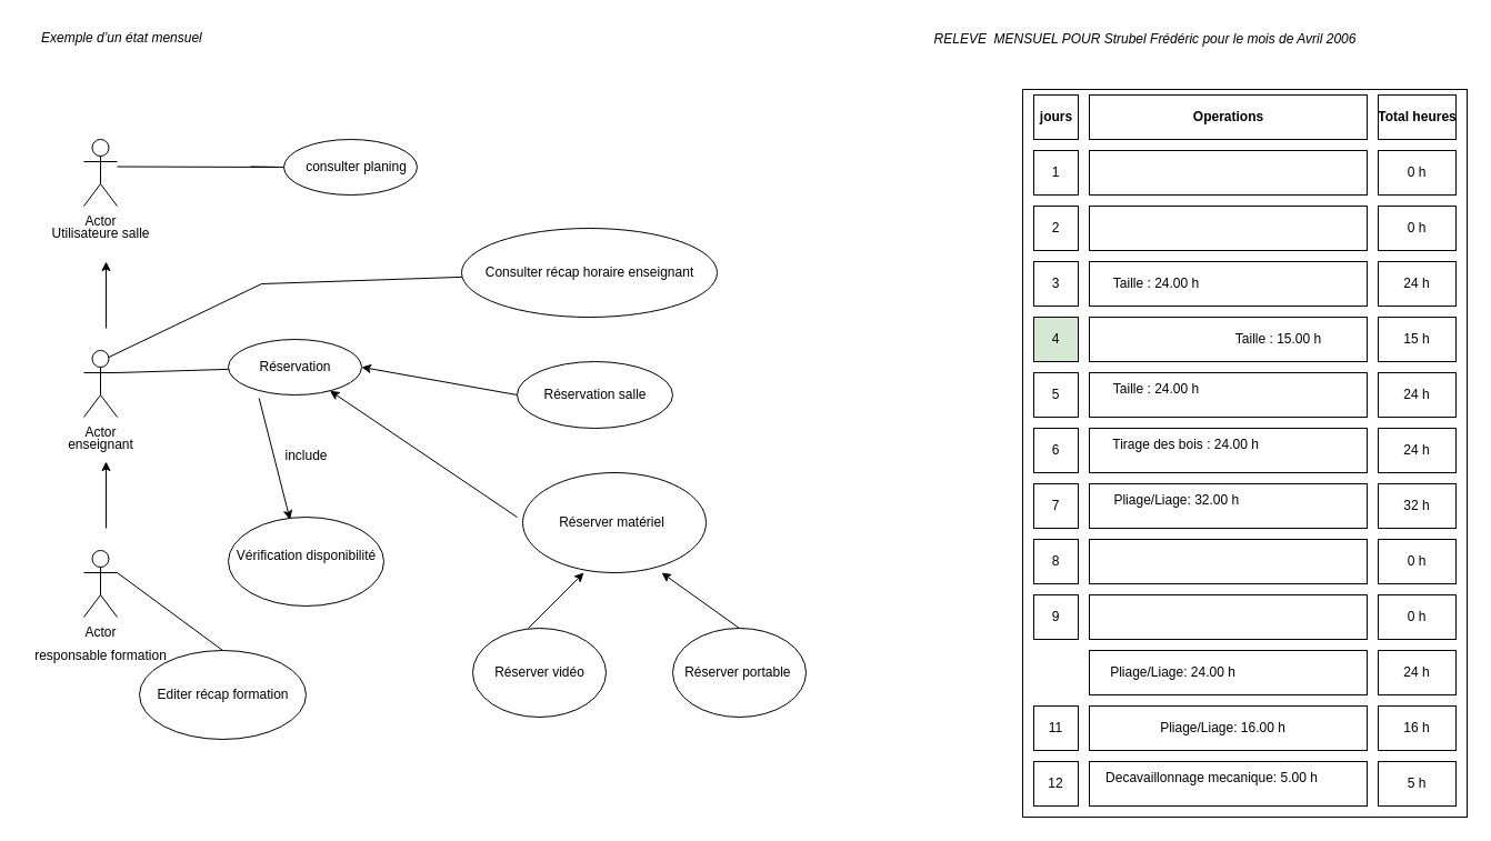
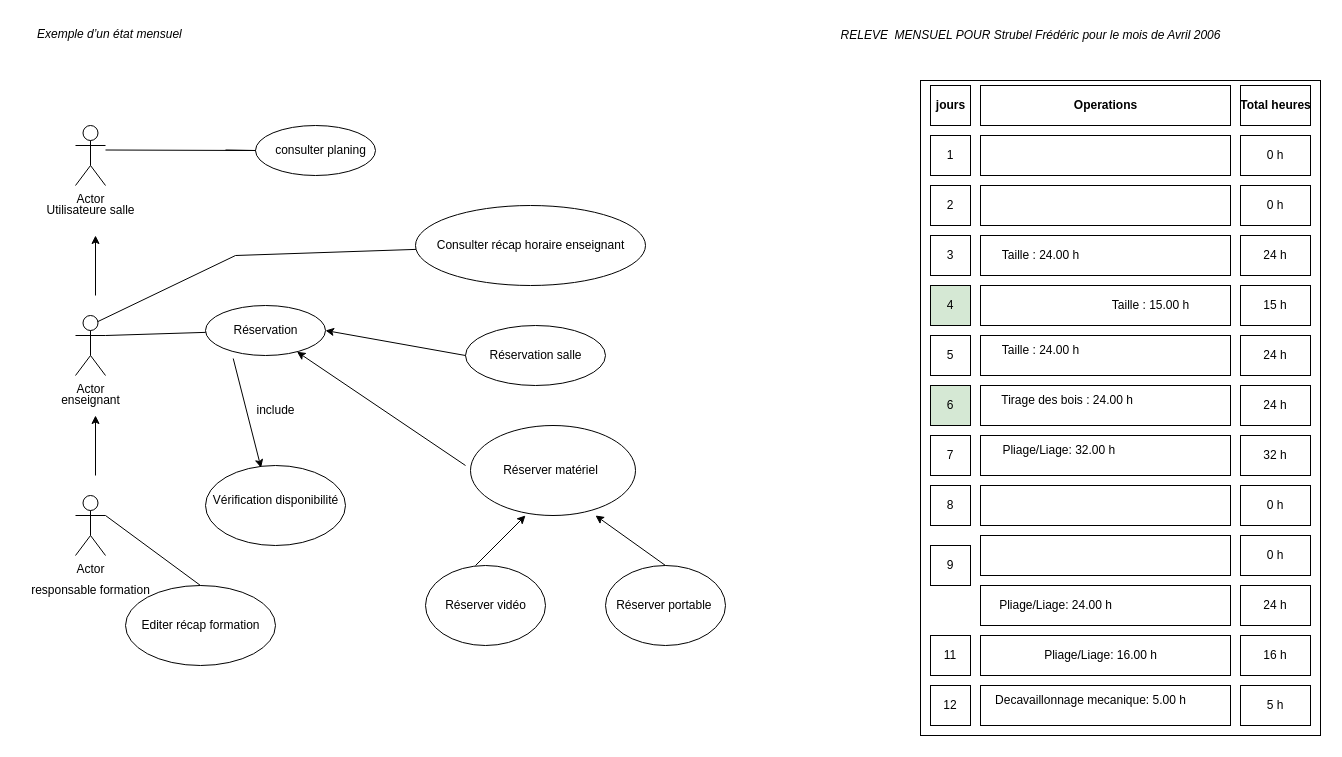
  <mxCell id="0" />
  <mxCell id="1" parent="0" />
  <mxCell id="2" value="" style="rounded=0;whiteSpace=wrap;html=1;shadow=0;" parent="1" vertex="1"><mxGeometry x="920" y="80" width="400" height="655" as="geometry" /></mxCell>
  <mxCell id="3" value="8" style="rounded=0;whiteSpace=wrap;html=1;" parent="1" vertex="1"><mxGeometry x="930" y="485" width="40" height="40" as="geometry" /></mxCell>
  <mxCell id="4" value="" style="rounded=0;whiteSpace=wrap;html=1;" parent="1" vertex="1"><mxGeometry x="980" y="135" width="250" height="40" as="geometry" /></mxCell>
  <mxCell id="5" value="24 h" style="rounded=0;whiteSpace=wrap;html=1;" parent="1" vertex="1"><mxGeometry x="1240" y="235" width="70" height="40" as="geometry" /></mxCell>
  <mxCell id="6" value="" style="rounded=0;whiteSpace=wrap;html=1;" parent="1" vertex="1"><mxGeometry x="930" y="85" width="40" height="40" as="geometry" /></mxCell>
  <mxCell id="7" value="" style="rounded=0;whiteSpace=wrap;html=1;" parent="1" vertex="1"><mxGeometry x="1240" y="85" width="70" height="40" as="geometry" /></mxCell>
  <mxCell id="8" value="" style="rounded=0;whiteSpace=wrap;html=1;" parent="1" vertex="1"><mxGeometry x="980" y="85" width="250" height="40" as="geometry" /></mxCell>
  <mxCell id="9" value="1" style="rounded=0;whiteSpace=wrap;html=1;" parent="1" vertex="1"><mxGeometry x="930" y="135" width="40" height="40" as="geometry" /></mxCell>
  <mxCell id="10" value="2" style="rounded=0;whiteSpace=wrap;html=1;" parent="1" vertex="1"><mxGeometry x="930" y="185" width="40" height="40" as="geometry" /></mxCell>
  <mxCell id="11" value="3" style="rounded=0;whiteSpace=wrap;html=1;" parent="1" vertex="1"><mxGeometry x="930" y="235" width="40" height="40" as="geometry" /></mxCell>
  <mxCell id="12" value="4" style="rounded=0;whiteSpace=wrap;html=1;fillColor=#d5e8d4;" parent="1" vertex="1"><mxGeometry x="930" y="285" width="40" height="40" as="geometry" /></mxCell>
  <mxCell id="13" value="5" style="rounded=0;whiteSpace=wrap;html=1;" parent="1" vertex="1"><mxGeometry x="930" y="335" width="40" height="40" as="geometry" /></mxCell>
- <mxCell id="14" value="6" style="rounded=0;whiteSpace=wrap;html=1;" parent="1" vertex="1"><mxGeometry x="930" y="385" width="40" height="40" as="geometry" /></mxCell>
+ <mxCell id="14" value="6" style="rounded=0;whiteSpace=wrap;html=1;fillColor=#d5e8d4;" parent="1" vertex="1"><mxGeometry x="930" y="385" width="40" height="40" as="geometry" /></mxCell>
  <mxCell id="15" value="7" style="rounded=0;whiteSpace=wrap;html=1;" parent="1" vertex="1"><mxGeometry x="930" y="435" width="40" height="40" as="geometry" /></mxCell>
- <mxCell id="16" value="9" style="rounded=0;whiteSpace=wrap;html=1;" parent="1" vertex="1"><mxGeometry x="930" y="535" width="40" height="40" as="geometry" /></mxCell>
+ <mxCell id="16" value="9" style="rounded=0;whiteSpace=wrap;html=1;" parent="1" vertex="1"><mxGeometry x="930" y="545" width="40" height="40" as="geometry" /></mxCell>
  <mxCell id="17" value="11" style="rounded=0;whiteSpace=wrap;html=1;" parent="1" vertex="1"><mxGeometry x="930" y="635" width="40" height="40" as="geometry" /></mxCell>
  <mxCell id="18" value="0 h" style="rounded=0;whiteSpace=wrap;html=1;" parent="1" vertex="1"><mxGeometry x="1240" y="135" width="70" height="40" as="geometry" /></mxCell>
  <mxCell id="19" value="0 h" style="rounded=0;whiteSpace=wrap;html=1;" parent="1" vertex="1"><mxGeometry x="1240" y="185" width="70" height="40" as="geometry" /></mxCell>
  <mxCell id="20" value="" style="rounded=0;whiteSpace=wrap;html=1;" parent="1" vertex="1"><mxGeometry x="980" y="185" width="250" height="40" as="geometry" /></mxCell>
  <mxCell id="21" value="" style="rounded=0;whiteSpace=wrap;html=1;" parent="1" vertex="1"><mxGeometry x="980" y="235" width="250" height="40" as="geometry" /></mxCell>
  <mxCell id="22" value="" style="rounded=0;whiteSpace=wrap;html=1;" parent="1" vertex="1"><mxGeometry x="980" y="285" width="250" height="40" as="geometry" /></mxCell>
  <mxCell id="23" value="" style="rounded=0;whiteSpace=wrap;html=1;" parent="1" vertex="1"><mxGeometry x="980" y="335" width="250" height="40" as="geometry" /></mxCell>
  <mxCell id="24" value="" style="rounded=0;whiteSpace=wrap;html=1;" parent="1" vertex="1"><mxGeometry x="980" y="385" width="250" height="40" as="geometry" /></mxCell>
  <mxCell id="25" value="" style="rounded=0;whiteSpace=wrap;html=1;" parent="1" vertex="1"><mxGeometry x="980" y="435" width="250" height="40" as="geometry" /></mxCell>
  <mxCell id="26" value="" style="rounded=0;whiteSpace=wrap;html=1;" parent="1" vertex="1"><mxGeometry x="980" y="485" width="250" height="40" as="geometry" /></mxCell>
  <mxCell id="27" value="" style="rounded=0;whiteSpace=wrap;html=1;" parent="1" vertex="1"><mxGeometry x="980" y="535" width="250" height="40" as="geometry" /></mxCell>
  <mxCell id="28" value="" style="rounded=0;whiteSpace=wrap;html=1;" parent="1" vertex="1"><mxGeometry x="980" y="585" width="250" height="40" as="geometry" /></mxCell>
  <mxCell id="29" value="" style="rounded=0;whiteSpace=wrap;html=1;" parent="1" vertex="1"><mxGeometry x="980" y="635" width="250" height="40" as="geometry" /></mxCell>
  <mxCell id="30" value="15 h" style="rounded=0;whiteSpace=wrap;html=1;" parent="1" vertex="1"><mxGeometry x="1240" y="285" width="70" height="40" as="geometry" /></mxCell>
  <mxCell id="31" value="24 h" style="rounded=0;whiteSpace=wrap;html=1;" parent="1" vertex="1"><mxGeometry x="1240" y="335" width="70" height="40" as="geometry" /></mxCell>
  <mxCell id="32" value="24 h" style="rounded=0;whiteSpace=wrap;html=1;" parent="1" vertex="1"><mxGeometry x="1240" y="385" width="70" height="40" as="geometry" /></mxCell>
  <mxCell id="33" value="32 h" style="rounded=0;whiteSpace=wrap;html=1;" parent="1" vertex="1"><mxGeometry x="1240" y="435" width="70" height="40" as="geometry" /></mxCell>
  <mxCell id="34" value="0 h" style="rounded=0;whiteSpace=wrap;html=1;" parent="1" vertex="1"><mxGeometry x="1240" y="485" width="70" height="40" as="geometry" /></mxCell>
  <mxCell id="35" value="0 h" style="rounded=0;whiteSpace=wrap;html=1;" parent="1" vertex="1"><mxGeometry x="1240" y="535" width="70" height="40" as="geometry" /></mxCell>
  <mxCell id="36" value="24 h" style="rounded=0;whiteSpace=wrap;html=1;" parent="1" vertex="1"><mxGeometry x="1240" y="585" width="70" height="40" as="geometry" /></mxCell>
  <mxCell id="37" value="16 h" style="rounded=0;whiteSpace=wrap;html=1;" parent="1" vertex="1"><mxGeometry x="1240" y="635" width="70" height="40" as="geometry" /></mxCell>
  <mxCell id="38" value="&lt;b&gt;jours&lt;/b&gt;" style="text;html=1;align=center;verticalAlign=middle;resizable=0;points=[];autosize=1;strokeColor=none;fillColor=none;" parent="1" vertex="1"><mxGeometry x="925" y="90" width="50" height="30" as="geometry" /></mxCell>
  <mxCell id="39" value="&lt;b&gt;Operations&lt;/b&gt;" style="text;html=1;align=center;verticalAlign=middle;resizable=0;points=[];autosize=1;strokeColor=none;fillColor=none;" parent="1" vertex="1"><mxGeometry x="1060" y="90" width="90" height="30" as="geometry" /></mxCell>
  <mxCell id="40" value="&lt;b&gt;Total heures&lt;/b&gt;" style="text;html=1;align=center;verticalAlign=middle;resizable=0;points=[];autosize=1;strokeColor=none;fillColor=none;" parent="1" vertex="1"><mxGeometry x="1230" y="90" width="90" height="30" as="geometry" /></mxCell>
  <mxCell id="41" value="12" style="whiteSpace=wrap;html=1;aspect=fixed;shadow=0;" parent="1" vertex="1"><mxGeometry x="930" y="685" width="40" height="40" as="geometry" /></mxCell>
  <mxCell id="42" value="" style="rounded=0;whiteSpace=wrap;html=1;shadow=0;" parent="1" vertex="1"><mxGeometry x="980" y="685" width="250" height="40" as="geometry" /></mxCell>
  <mxCell id="43" value="5 h" style="rounded=0;whiteSpace=wrap;html=1;shadow=0;" parent="1" vertex="1"><mxGeometry x="1240" y="685" width="70" height="40" as="geometry" /></mxCell>
  <mxCell id="44" value="Taille : 24.00 h" style="text;html=1;align=center;verticalAlign=middle;resizable=0;points=[];autosize=1;strokeColor=none;fillColor=none;" parent="1" vertex="1"><mxGeometry x="990" y="240" width="100" height="30" as="geometry" /></mxCell>
  <mxCell id="45" value="Taille : 15.00 h" style="text;html=1;align=center;verticalAlign=middle;resizable=0;points=[];autosize=1;strokeColor=none;fillColor=none;" parent="1" vertex="1"><mxGeometry x="1100" y="290" width="100" height="30" as="geometry" /></mxCell>
  <mxCell id="46" value="Taille : 24.00 h" style="text;html=1;align=center;verticalAlign=middle;resizable=0;points=[];autosize=1;strokeColor=none;fillColor=none;" parent="1" vertex="1"><mxGeometry x="990" y="335" width="100" height="30" as="geometry" /></mxCell>
  <mxCell id="47" value="&amp;nbsp; &amp;nbsp; Tirage des bois : 24.00 h" style="text;html=1;align=center;verticalAlign=middle;resizable=0;points=[];autosize=1;strokeColor=none;fillColor=none;" parent="1" vertex="1"><mxGeometry x="975" y="385" width="170" height="30" as="geometry" /></mxCell>
  <mxCell id="48" value="&amp;nbsp; &amp;nbsp; &amp;nbsp;Pliage/Liage: 32.00 h" style="text;html=1;align=center;verticalAlign=middle;resizable=0;points=[];autosize=1;strokeColor=none;fillColor=none;" parent="1" vertex="1"><mxGeometry x="975" y="435" width="150" height="30" as="geometry" /></mxCell>
  <mxCell id="49" value="Pliage/Liage: 24.00 h" style="text;html=1;align=center;verticalAlign=middle;resizable=0;points=[];autosize=1;strokeColor=none;fillColor=none;" parent="1" vertex="1"><mxGeometry x="985" y="590" width="140" height="30" as="geometry" /></mxCell>
  <mxCell id="50" value="Pliage/Liage: 16.00 h" style="text;html=1;align=center;verticalAlign=middle;resizable=0;points=[];autosize=1;strokeColor=none;fillColor=none;" parent="1" vertex="1"><mxGeometry x="1030" y="640" width="140" height="30" as="geometry" /></mxCell>
  <mxCell id="51" value="Decavaillonnage mecanique: 5.00 h" style="text;html=1;align=center;verticalAlign=middle;resizable=0;points=[];autosize=1;strokeColor=none;fillColor=none;" parent="1" vertex="1"><mxGeometry x="985" y="685" width="210" height="30" as="geometry" /></mxCell>
  <mxCell id="52" value="&lt;i&gt;RELEVE&amp;nbsp; MENSUEL POUR Strubel Frédéric pour le mois de Avril 2006&lt;/i&gt;" style="text;html=1;align=center;verticalAlign=middle;resizable=0;points=[];autosize=1;strokeColor=none;fillColor=none;" parent="1" vertex="1"><mxGeometry x="830" y="20" width="400" height="30" as="geometry" /></mxCell>
  <mxCell id="53" value="Actor" style="shape=umlActor;verticalLabelPosition=bottom;verticalAlign=top;html=1;outlineConnect=0;" vertex="1" parent="1"><mxGeometry x="75" y="125" width="30" height="60" as="geometry" /></mxCell>
  <mxCell id="54" value="" style="ellipse;whiteSpace=wrap;html=1;" vertex="1" parent="1"><mxGeometry x="255" y="125" width="120" height="50" as="geometry" /></mxCell>
  <mxCell id="55" value="" style="endArrow=none;html=1;rounded=0;" edge="1" parent="1"><mxGeometry width="50" height="50" relative="1" as="geometry"><mxPoint x="105" y="149.5" as="sourcePoint" /><mxPoint x="225" y="149.5" as="targetPoint" /><Array as="points"><mxPoint x="255" y="150" /></Array></mxGeometry></mxCell>
  <mxCell id="56" value="Actor" style="shape=umlActor;verticalLabelPosition=bottom;verticalAlign=top;html=1;outlineConnect=0;" vertex="1" parent="1"><mxGeometry x="75" y="315" width="30" height="60" as="geometry" /></mxCell>
  <mxCell id="57" value="Actor" style="shape=umlActor;verticalLabelPosition=bottom;verticalAlign=top;html=1;outlineConnect=0;" vertex="1" parent="1"><mxGeometry x="75" y="495" width="30" height="60" as="geometry" /></mxCell>
  <mxCell id="58" value="" style="endArrow=classic;html=1;rounded=0;" edge="1" parent="1"><mxGeometry width="50" height="50" relative="1" as="geometry"><mxPoint x="95" y="295" as="sourcePoint" /><mxPoint x="95" y="235" as="targetPoint" /><Array as="points"><mxPoint x="95" y="235" /></Array></mxGeometry></mxCell>
  <mxCell id="59" value="" style="endArrow=classic;html=1;rounded=0;" edge="1" parent="1"><mxGeometry width="50" height="50" relative="1" as="geometry"><mxPoint x="95" y="475" as="sourcePoint" /><mxPoint x="95" y="415" as="targetPoint" /></mxGeometry></mxCell>
  <mxCell id="60" value="" style="ellipse;whiteSpace=wrap;html=1;" vertex="1" parent="1"><mxGeometry x="415" y="205" width="230" height="80" as="geometry" /></mxCell>
  <mxCell id="61" value="" style="endArrow=none;html=1;rounded=0;exitX=0.75;exitY=0.1;exitDx=0;exitDy=0;exitPerimeter=0;" edge="1" parent="1" source="56" target="60"><mxGeometry width="50" height="50" relative="1" as="geometry"><mxPoint x="105" y="325" as="sourcePoint" /><mxPoint x="405" y="235" as="targetPoint" /><Array as="points"><mxPoint x="235" y="255" /></Array></mxGeometry></mxCell>
  <mxCell id="62" value="" style="ellipse;whiteSpace=wrap;html=1;" vertex="1" parent="1"><mxGeometry x="205" y="305" width="120" height="50" as="geometry" /></mxCell>
  <mxCell id="63" value="" style="endArrow=none;html=1;rounded=0;" edge="1" parent="1" target="62"><mxGeometry width="50" height="50" relative="1" as="geometry"><mxPoint x="105" y="335" as="sourcePoint" /><mxPoint x="155" y="285" as="targetPoint" /></mxGeometry></mxCell>
  <mxCell id="64" value="" style="ellipse;whiteSpace=wrap;html=1;" vertex="1" parent="1"><mxGeometry x="465" y="325" width="140" height="60" as="geometry" /></mxCell>
  <mxCell id="65" value="" style="ellipse;whiteSpace=wrap;html=1;" vertex="1" parent="1"><mxGeometry x="470" y="425" width="165" height="90" as="geometry" /></mxCell>
  <mxCell id="66" value="" style="endArrow=classic;html=1;rounded=0;" edge="1" parent="1" target="62"><mxGeometry width="50" height="50" relative="1" as="geometry"><mxPoint x="465" y="465" as="sourcePoint" /><mxPoint x="515" y="415" as="targetPoint" /></mxGeometry></mxCell>
  <mxCell id="67" value="" style="endArrow=classic;html=1;rounded=0;entryX=1;entryY=0.5;entryDx=0;entryDy=0;" edge="1" parent="1" target="62"><mxGeometry width="50" height="50" relative="1" as="geometry"><mxPoint x="465" y="355" as="sourcePoint" /><mxPoint x="515" y="305" as="targetPoint" /></mxGeometry></mxCell>
  <mxCell id="68" value="" style="ellipse;whiteSpace=wrap;html=1;" vertex="1" parent="1"><mxGeometry x="425" y="565" width="120" height="80" as="geometry" /></mxCell>
  <mxCell id="69" value="" style="ellipse;whiteSpace=wrap;html=1;" vertex="1" parent="1"><mxGeometry x="605" y="565" width="120" height="80" as="geometry" /></mxCell>
  <mxCell id="70" value="" style="endArrow=classic;html=1;rounded=0;" edge="1" parent="1"><mxGeometry width="50" height="50" relative="1" as="geometry"><mxPoint x="475" y="565" as="sourcePoint" /><mxPoint x="525" y="515" as="targetPoint" /></mxGeometry></mxCell>
  <mxCell id="71" value="" style="endArrow=classic;html=1;rounded=0;" edge="1" parent="1"><mxGeometry width="50" height="50" relative="1" as="geometry"><mxPoint x="665" y="565" as="sourcePoint" /><mxPoint x="595" y="515" as="targetPoint" /></mxGeometry></mxCell>
  <mxCell id="72" value="" style="ellipse;whiteSpace=wrap;html=1;" vertex="1" parent="1"><mxGeometry x="125" y="585" width="150" height="80" as="geometry" /></mxCell>
  <mxCell id="73" value="" style="endArrow=none;html=1;rounded=0;entryX=0.5;entryY=0;entryDx=0;entryDy=0;" edge="1" parent="1" target="72"><mxGeometry width="50" height="50" relative="1" as="geometry"><mxPoint x="105" y="515" as="sourcePoint" /><mxPoint x="155" y="465" as="targetPoint" /></mxGeometry></mxCell>
  <mxCell id="74" value="" style="ellipse;whiteSpace=wrap;html=1;" vertex="1" parent="1"><mxGeometry x="205" y="465" width="140" height="80" as="geometry" /></mxCell>
  <mxCell id="75" value="" style="endArrow=classic;html=1;rounded=0;exitX=0.231;exitY=1.06;exitDx=0;exitDy=0;exitPerimeter=0;entryX=0.397;entryY=0.029;entryDx=0;entryDy=0;entryPerimeter=0;" edge="1" parent="1" source="62" target="74"><mxGeometry width="50" height="50" relative="1" as="geometry"><mxPoint x="225" y="445" as="sourcePoint" /><mxPoint x="275" y="395" as="targetPoint" /></mxGeometry></mxCell>
  <mxCell id="76" value="Utilisateure salle" style="text;html=1;align=center;verticalAlign=middle;resizable=0;points=[];autosize=1;strokeColor=none;fillColor=none;" vertex="1" parent="1"><mxGeometry x="35" y="195" width="110" height="30" as="geometry" /></mxCell>
  <mxCell id="77" value="enseignant" style="text;html=1;align=center;verticalAlign=middle;resizable=0;points=[];autosize=1;strokeColor=none;fillColor=none;" vertex="1" parent="1"><mxGeometry x="50" y="385" width="80" height="30" as="geometry" /></mxCell>
  <mxCell id="78" value="responsable formation" style="text;html=1;align=center;verticalAlign=middle;resizable=0;points=[];autosize=1;strokeColor=none;fillColor=none;" vertex="1" parent="1"><mxGeometry x="20" y="575" width="140" height="30" as="geometry" /></mxCell>
  <mxCell id="79" value="consulter planing" style="text;html=1;align=center;verticalAlign=middle;resizable=0;points=[];autosize=1;strokeColor=none;fillColor=none;" vertex="1" parent="1"><mxGeometry x="265" y="135" width="110" height="30" as="geometry" /></mxCell>
  <mxCell id="80" value="Consulter récap horaire enseignant" style="text;html=1;align=center;verticalAlign=middle;resizable=0;points=[];autosize=1;strokeColor=none;fillColor=none;" vertex="1" parent="1"><mxGeometry x="425" y="230" width="210" height="30" as="geometry" /></mxCell>
  <mxCell id="81" value="Réservation" style="text;html=1;align=center;verticalAlign=middle;resizable=0;points=[];autosize=1;strokeColor=none;fillColor=none;" vertex="1" parent="1"><mxGeometry x="220" y="315" width="90" height="30" as="geometry" /></mxCell>
  <mxCell id="82" value="Réserver matériel" style="text;html=1;align=center;verticalAlign=middle;resizable=0;points=[];autosize=1;strokeColor=none;fillColor=none;" vertex="1" parent="1"><mxGeometry x="490" y="455" width="120" height="30" as="geometry" /></mxCell>
  <mxCell id="83" value="Réservation salle" style="text;html=1;align=center;verticalAlign=middle;resizable=0;points=[];autosize=1;strokeColor=none;fillColor=none;" vertex="1" parent="1"><mxGeometry x="475" y="340" width="120" height="30" as="geometry" /></mxCell>
  <mxCell id="84" value="Vérification disponibilité" style="text;html=1;align=center;verticalAlign=middle;resizable=0;points=[];autosize=1;strokeColor=none;fillColor=none;" vertex="1" parent="1"><mxGeometry x="200" y="485" width="150" height="30" as="geometry" /></mxCell>
  <mxCell id="85" value="Editer récap formation" style="text;html=1;align=center;verticalAlign=middle;resizable=0;points=[];autosize=1;strokeColor=none;fillColor=none;" vertex="1" parent="1"><mxGeometry x="130" y="610" width="140" height="30" as="geometry" /></mxCell>
  <mxCell id="86" value="Réserver vidéo" style="text;html=1;align=center;verticalAlign=middle;resizable=0;points=[];autosize=1;strokeColor=none;fillColor=none;" vertex="1" parent="1"><mxGeometry x="435" y="590" width="100" height="30" as="geometry" /></mxCell>
  <mxCell id="87" value="Réserver portable&amp;nbsp;" style="text;html=1;align=center;verticalAlign=middle;resizable=0;points=[];autosize=1;strokeColor=none;fillColor=none;" vertex="1" parent="1"><mxGeometry x="605" y="590" width="120" height="30" as="geometry" /></mxCell>
  <mxCell id="88" value="include" style="text;html=1;align=center;verticalAlign=middle;resizable=0;points=[];autosize=1;strokeColor=none;fillColor=none;" vertex="1" parent="1"><mxGeometry x="245" y="395" width="60" height="30" as="geometry" /></mxCell>
  <mxCell id="89" value="&lt;i&gt;Exemple d’un état mensuel&lt;/i&gt;" style="text;whiteSpace=wrap;html=1;" vertex="1" parent="1"><mxGeometry x="35" y="20" width="180" height="40" as="geometry" /></mxCell>
